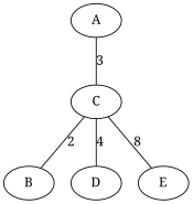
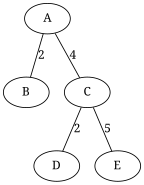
  graph {
    fontname="Noto Serif"
    node [fontname="Noto Serif"]
    edge [fontname="Noto Serif"]
    A
    B
    C
    D
    E
-   C -- B [label=2]
-   A -- C [label=3]
-   C -- D [label=4]
-   C -- E [label=8]
+   A -- B [label=2]
+   A -- C [label=4]
+   C -- D [label=2]
+   C -- E [label=5]
  }
